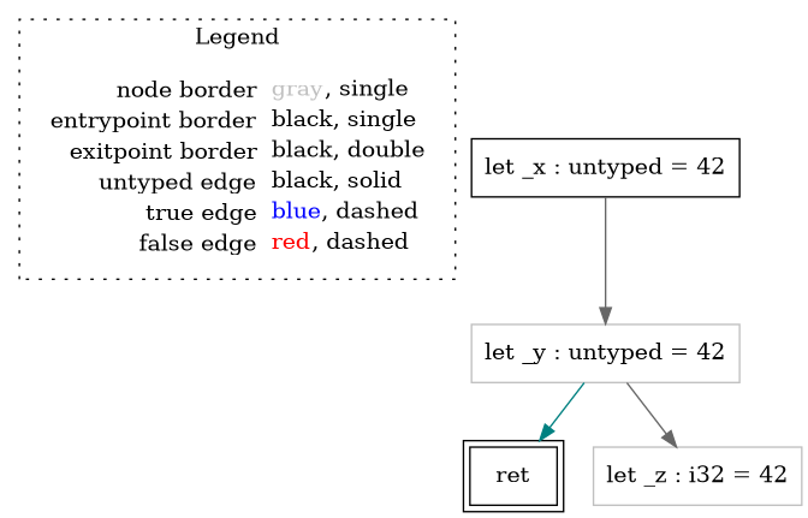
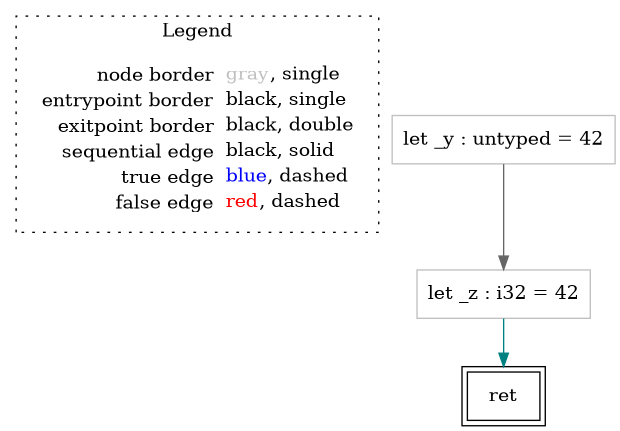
  digraph {
    node [shape=rect color=black]
    edge [color=gray40]
-   n1 [label=<<table border="0" cellpadding="2" cellspacing="0" cellborder="0"><tr><td align="right">node border&nbsp;</td><td align="left"><font color="gray">gray</font>, single</td></tr><tr><td align="right">entrypoint border&nbsp;</td><td align="left"><font color="black">black</font>, single</td></tr><tr><td align="right">exitpoint border&nbsp;</td><td align="left"><font color="black">black</font>, double</td></tr><tr><td align="right">untyped edge&nbsp;</td><td align="left"><font color="black">black</font>, solid</td></tr><tr><td align="right">true edge&nbsp;</td><td align="left"><font color="blue">blue</font>, dashed</td></tr><tr><td align="right">false edge&nbsp;</td><td align="left"><font color="red">red</font>, dashed</td></tr></table>> shape=plaintext color=""]
-   n2 [label=<let _x : untyped = 42>]
+   n1 [label=<<table border="0" cellpadding="2" cellspacing="0" cellborder="0"><tr><td align="right">node border&nbsp;</td><td align="left"><font color="gray">gray</font>, single</td></tr><tr><td align="right">entrypoint border&nbsp;</td><td align="left"><font color="black">black</font>, single</td></tr><tr><td align="right">exitpoint border&nbsp;</td><td align="left"><font color="black">black</font>, double</td></tr><tr><td align="right">sequential edge&nbsp;</td><td align="left"><font color="black">black</font>, solid</td></tr><tr><td align="right">true edge&nbsp;</td><td align="left"><font color="blue">blue</font>, dashed</td></tr><tr><td align="right">false edge&nbsp;</td><td align="left"><font color="red">red</font>, dashed</td></tr></table>> shape=plaintext color=""]
    n3 [color=gray label=<let _y : untyped = 42>]
    n4 [label=<ret> peripheries=2]
    n5 [color=gray label=<let _z : i32 = 42>]
    subgraph cluster_1 {
      label=Legend
      style=dotted
      n1
    }
-   n2 -> n3
    n3 -> n5
-   n3 -> n4 [color=teal]
+   n5 -> n4 [color=teal]
  }
